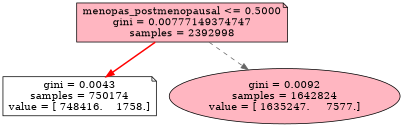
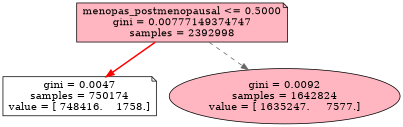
  digraph {
    node [shape=note style=filled fillcolor=lightpink]
    n1 [label="menopas_postmenopausal <= 0.5000\ngini = 0.00777149374747\nsamples = 2392998"]
-   n2 [label="gini = 0.0043\nsamples = 750174\nvalue = [ 748416.    1758.]" fillcolor=white]
+   n2 [label="gini = 0.0047\nsamples = 750174\nvalue = [ 748416.    1758.]" fillcolor=white]
    n3 [label="gini = 0.0092\nsamples = 1642824\nvalue = [ 1635247.     7577.]" shape=ellipse]
    n1 -> n2 [color=red style=bold]
    n1 -> n3 [color=gray40 style=dashed]
  }
